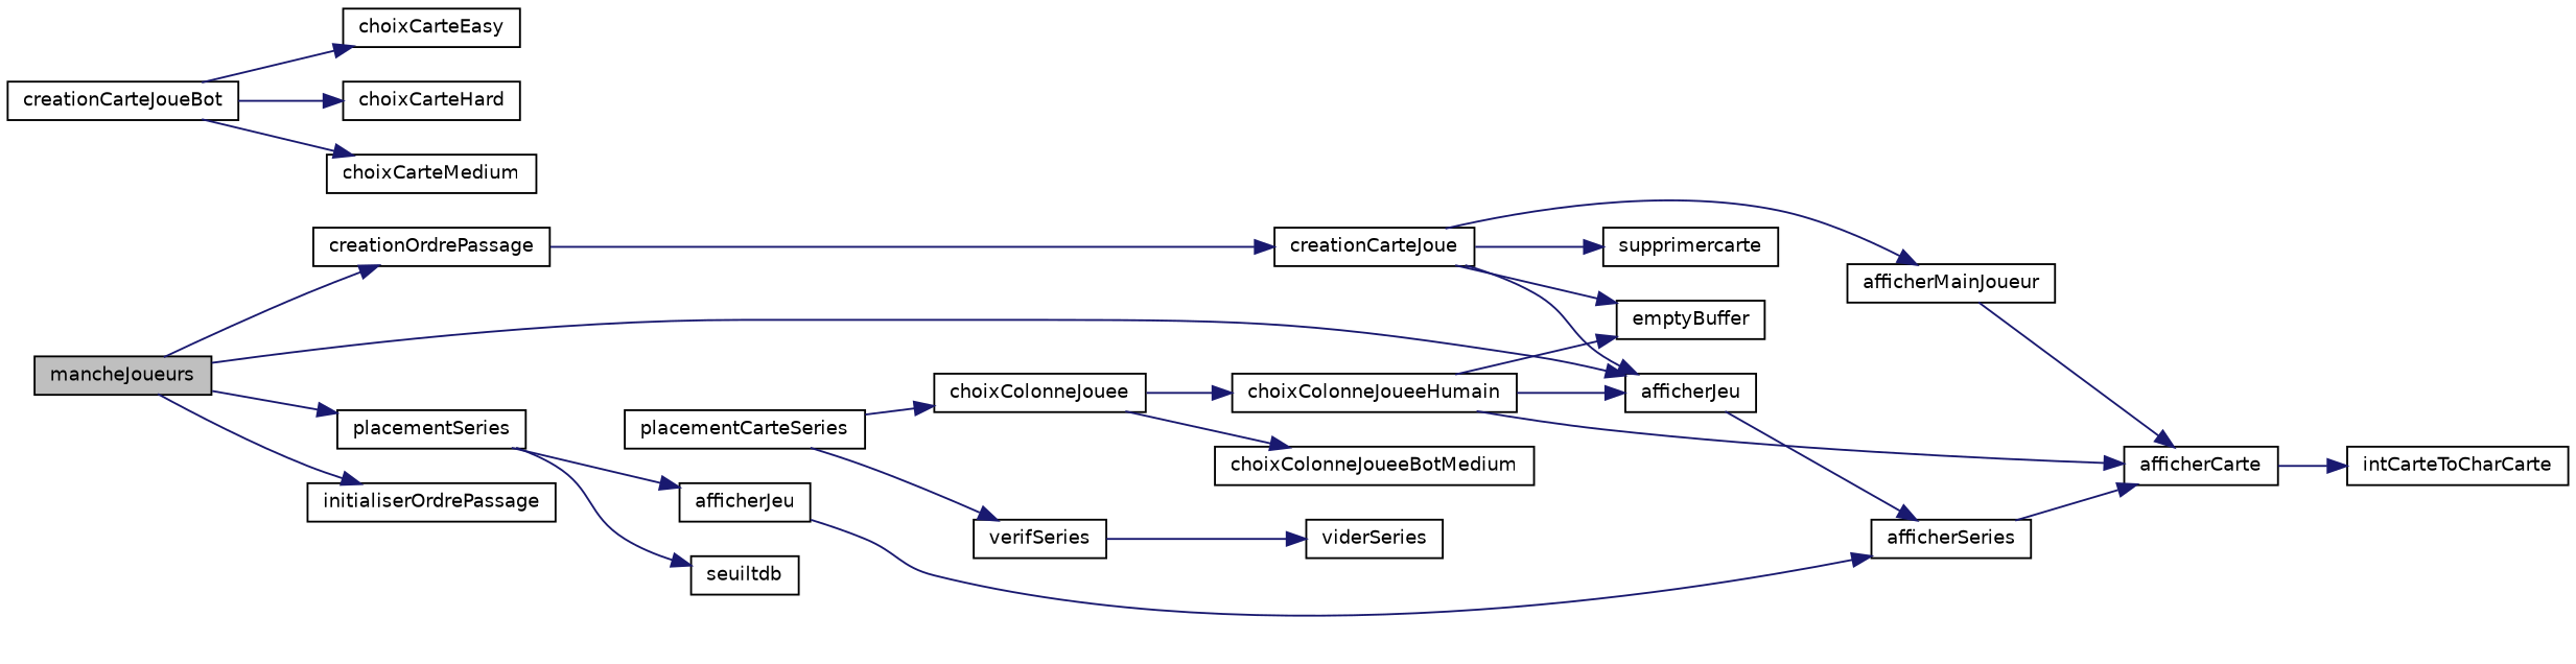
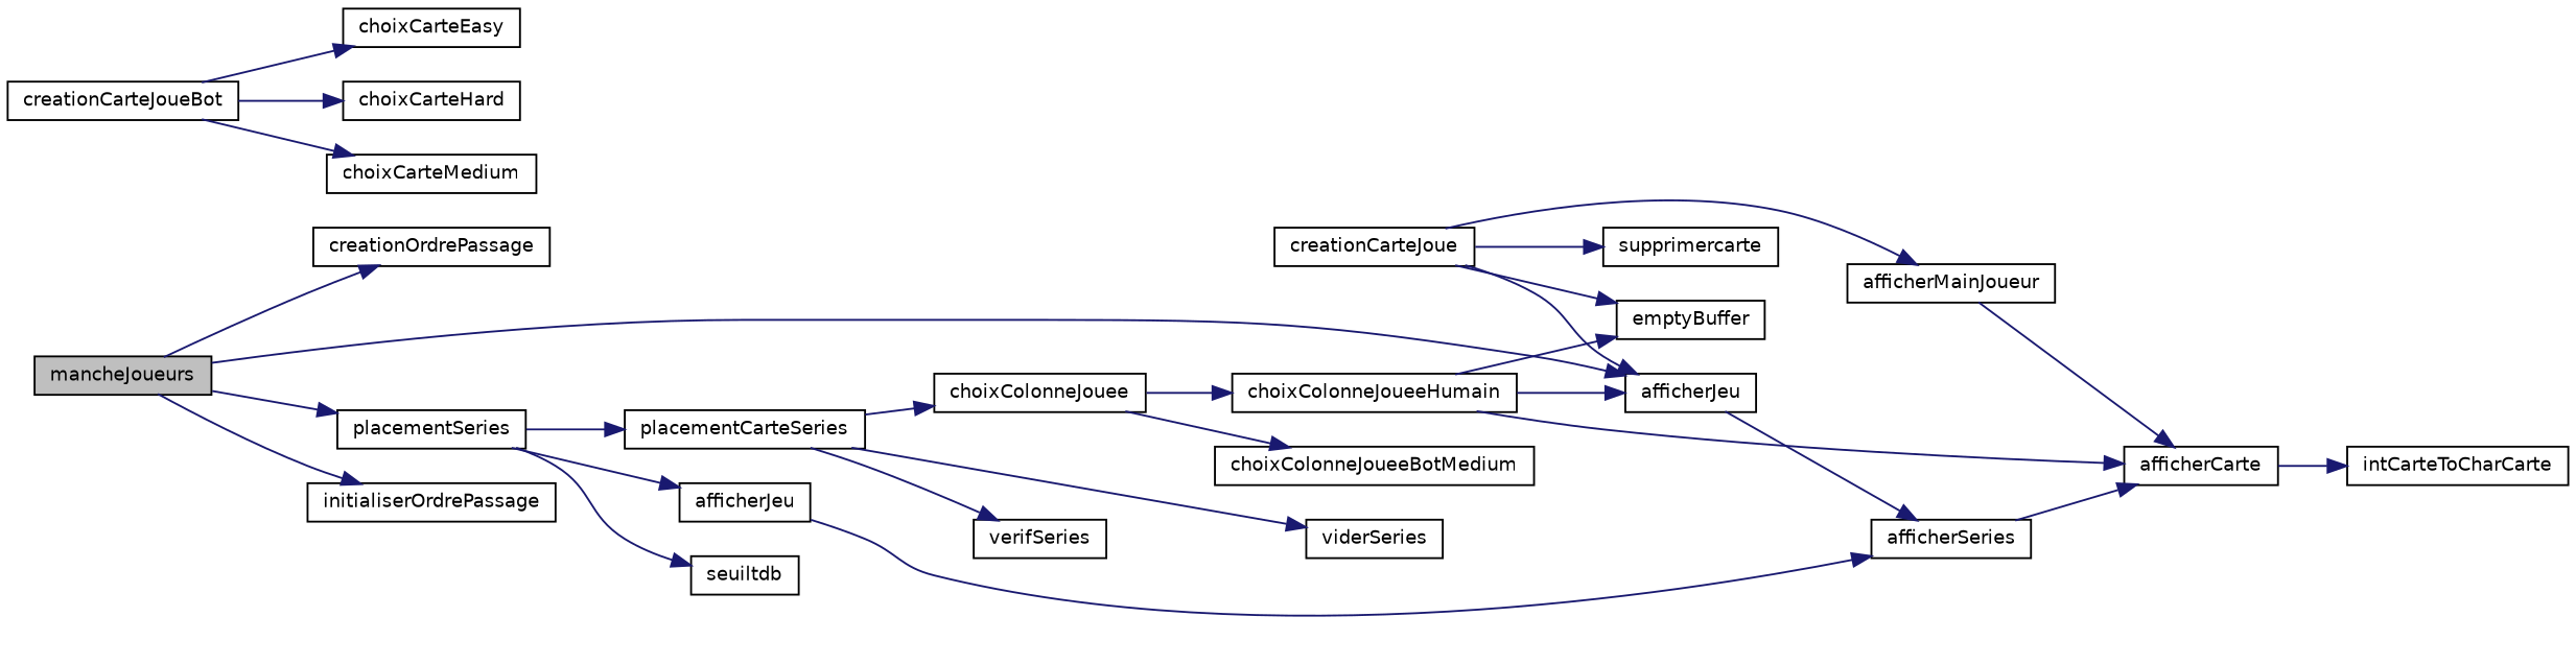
  digraph {
    rankdir=LR
    node [color=black fillcolor=white fontname=Helvetica fontsize=10 shape=record style=filled]
    edge [color=midnightblue fontname=Helvetica fontsize=10 labelfontname=Helvetica labelfontsize=10 style=solid]
    n1 [fillcolor=grey75 fontcolor=black height=0.2 label=mancheJoueurs width=0.4]
    n2 [height=0.2 label=afficherJeu width=0.4]
    n3 [height=0.2 label=creationOrdrePassage width=0.4]
    n4 [height=0.2 label=initialiserOrdrePassage width=0.4]
    n5 [height=0.2 label=placementSeries width=0.4]
    n6 [height=0.2 label=afficherSeries width=0.4]
    n7 [height=0.2 label=creationCarteJoue width=0.4]
    n8 [height=0.2 label=afficherJeu width=0.4]
    n9 [height=0.2 label=placementCarteSeries width=0.4]
    n10 [height=0.2 label=seuiltdb width=0.4]
    n11 [height=0.2 label=afficherCarte width=0.4]
    n12 [height=0.2 label=intCarteToCharCarte width=0.4]
    n13 [height=0.2 label=afficherMainJoueur width=0.4]
    n14 [height=0.2 label=emptyBuffer width=0.4]
    n15 [height=0.2 label=supprimercarte width=0.4]
    n16 [height=0.2 label=creationCarteJoueBot width=0.4]
    n17 [height=0.2 label=choixCarteEasy width=0.4]
    n18 [height=0.2 label=choixCarteHard width=0.4]
    n19 [height=0.2 label=choixCarteMedium width=0.4]
    n20 [height=0.2 label=choixColonneJouee width=0.4]
    n21 [height=0.2 label=verifSeries width=0.4]
    n22 [height=0.2 label=viderSeries width=0.4]
    n23 [height=0.2 label=choixColonneJoueeBotMedium width=0.4]
    n24 [height=0.2 label=choixColonneJoueeHumain width=0.4]
    n1 -> n2
    n1 -> n3
    n1 -> n4
    n1 -> n5
    n2 -> n6
-   n3 -> n7
    n5 -> n8
+   n5 -> n9
    n5 -> n10
    n6 -> n11
    n7 -> n2
    n7 -> n13
    n7 -> n14
    n7 -> n15
    n8 -> n6
    n9 -> n20
    n9 -> n21
-   n21 -> n22
+   n9 -> n22
    n11 -> n12
    n13 -> n11
    n16 -> n17
    n16 -> n18
    n16 -> n19
    n20 -> n23
    n20 -> n24
    n24 -> n2
    n24 -> n11
    n24 -> n14
  }
